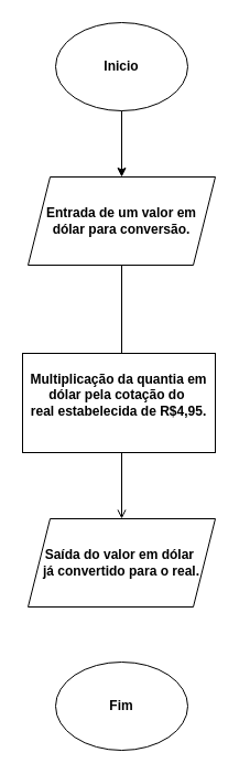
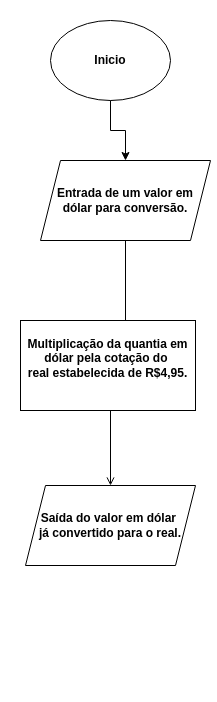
  <mxCell id="0" />
  <mxCell id="1" parent="0" />
  <mxCell id="2" value="Inicio" style="ellipse;whiteSpace=wrap;html=1;fontStyle=1" vertex="1" parent="1"><mxGeometry x="50" y="20" width="120" height="80" as="geometry" /></mxCell>
  <mxCell id="3" value="" style="edgeStyle=orthogonalEdgeStyle;rounded=0;orthogonalLoop=1;jettySize=auto;html=1;fontStyle=1;endArrow=open;" edge="1" parent="1" source="4" target="6"><mxGeometry relative="1" as="geometry" /></mxCell>
- <mxCell id="4" value="Entrada de um valor em&lt;div&gt;dólar para conversão.&lt;/div&gt;" style="shape=parallelogram;perimeter=parallelogramPerimeter;whiteSpace=wrap;html=1;fixedSize=1;fontStyle=1" vertex="1" parent="1"><mxGeometry x="25" y="160" width="170" height="80" as="geometry" /></mxCell>
+ <mxCell id="4" value="Entrada de um valor em&lt;div&gt;dólar para conversão.&lt;/div&gt;" style="shape=parallelogram;perimeter=parallelogramPerimeter;whiteSpace=wrap;html=1;fixedSize=1;fontStyle=1" vertex="1" parent="1"><mxGeometry x="40" y="160" width="170" height="80" as="geometry" /></mxCell>
  <mxCell id="5" value="" style="edgeStyle=orthogonalEdgeStyle;rounded=0;orthogonalLoop=1;jettySize=auto;html=1;exitX=0.5;exitY=1;exitDx=0;exitDy=0;fontStyle=1" edge="1" parent="1" source="2" target="4"><mxGeometry relative="1" as="geometry"><mxPoint x="100" y="90" as="sourcePoint" /></mxGeometry></mxCell>
- <mxCell id="6" value="Saída do valor em dólar&amp;nbsp;&lt;div&gt;já convertido para o real.&lt;/div&gt;" style="shape=parallelogram;perimeter=parallelogramPerimeter;whiteSpace=wrap;html=1;fixedSize=1;fontStyle=1" vertex="1" parent="1"><mxGeometry x="25" y="470" width="170" height="80" as="geometry" /></mxCell>
- <mxCell id="7" value="Fim" style="ellipse;whiteSpace=wrap;html=1;fontStyle=1" vertex="1" parent="1"><mxGeometry x="50" y="600" width="120" height="80" as="geometry" /></mxCell>
+ <mxCell id="6" value="Saída do valor em dólar&amp;nbsp;&lt;div&gt;já convertido para o real.&lt;/div&gt;" style="shape=parallelogram;perimeter=parallelogramPerimeter;whiteSpace=wrap;html=1;fixedSize=1;fontStyle=1" vertex="1" parent="1"><mxGeometry x="25" y="485" width="170" height="80" as="geometry" /></mxCell>
  <mxCell id="8" value="Multiplicação da quantia em&lt;div&gt;dólar pela cotação do&amp;nbsp;&lt;/div&gt;&lt;div&gt;real estabelecida de R$4,95.&lt;/div&gt;&lt;div&gt;&lt;br&gt;&lt;/div&gt;" style="rounded=0;whiteSpace=wrap;html=1;fontStyle=1" vertex="1" parent="1"><mxGeometry x="20" y="320" width="175" height="90" as="geometry" /></mxCell>
